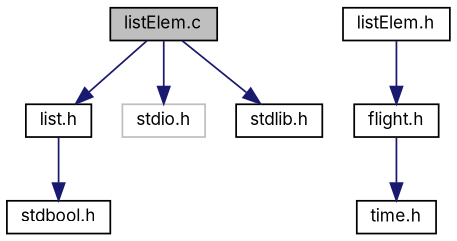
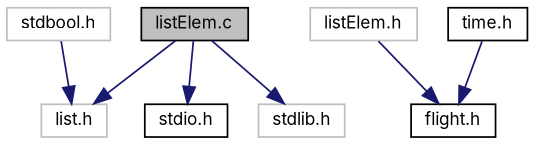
  digraph {
    fontname=Inter
    node [color=black fillcolor=white fontname=Inter fontsize=10 shape=record style=filled]
    edge [color=midnightblue fontname=Inter fontsize=10 labelfontname=Helvetica labelfontsize=10 style=solid]
    n1 [fillcolor=grey75 fontcolor=black height=0.2 label="listElem.c" width=0.4]
-   n2 [height=0.2 label="list.h" width=0.4]
-   n3 [color=grey75 height=0.2 label="stdio.h" width=0.4]
-   n4 [height=0.2 label="stdlib.h" width=0.4]
-   n5 [height=0.2 label="stdbool.h" width=0.4]
-   n6 [height=0.2 label="listElem.h" width=0.4]
+   n2 [color=grey75 height=0.2 label="list.h" width=0.4]
+   n3 [height=0.2 label="stdio.h" width=0.4]
+   n4 [color=grey75 height=0.2 label="stdlib.h" width=0.4]
+   n5 [color=grey75 height=0.2 label="stdbool.h" width=0.4]
+   n6 [color=grey75 height=0.2 label="listElem.h" width=0.4]
    n7 [height=0.2 label="flight.h" width=0.4]
    n8 [height=0.2 label="time.h" width=0.4]
    n1 -> n2
    n1 -> n3
    n1 -> n4
-   n2 -> n5
+   n5 -> n2
    n6 -> n7
-   n7 -> n8
+   n8 -> n7
  }
